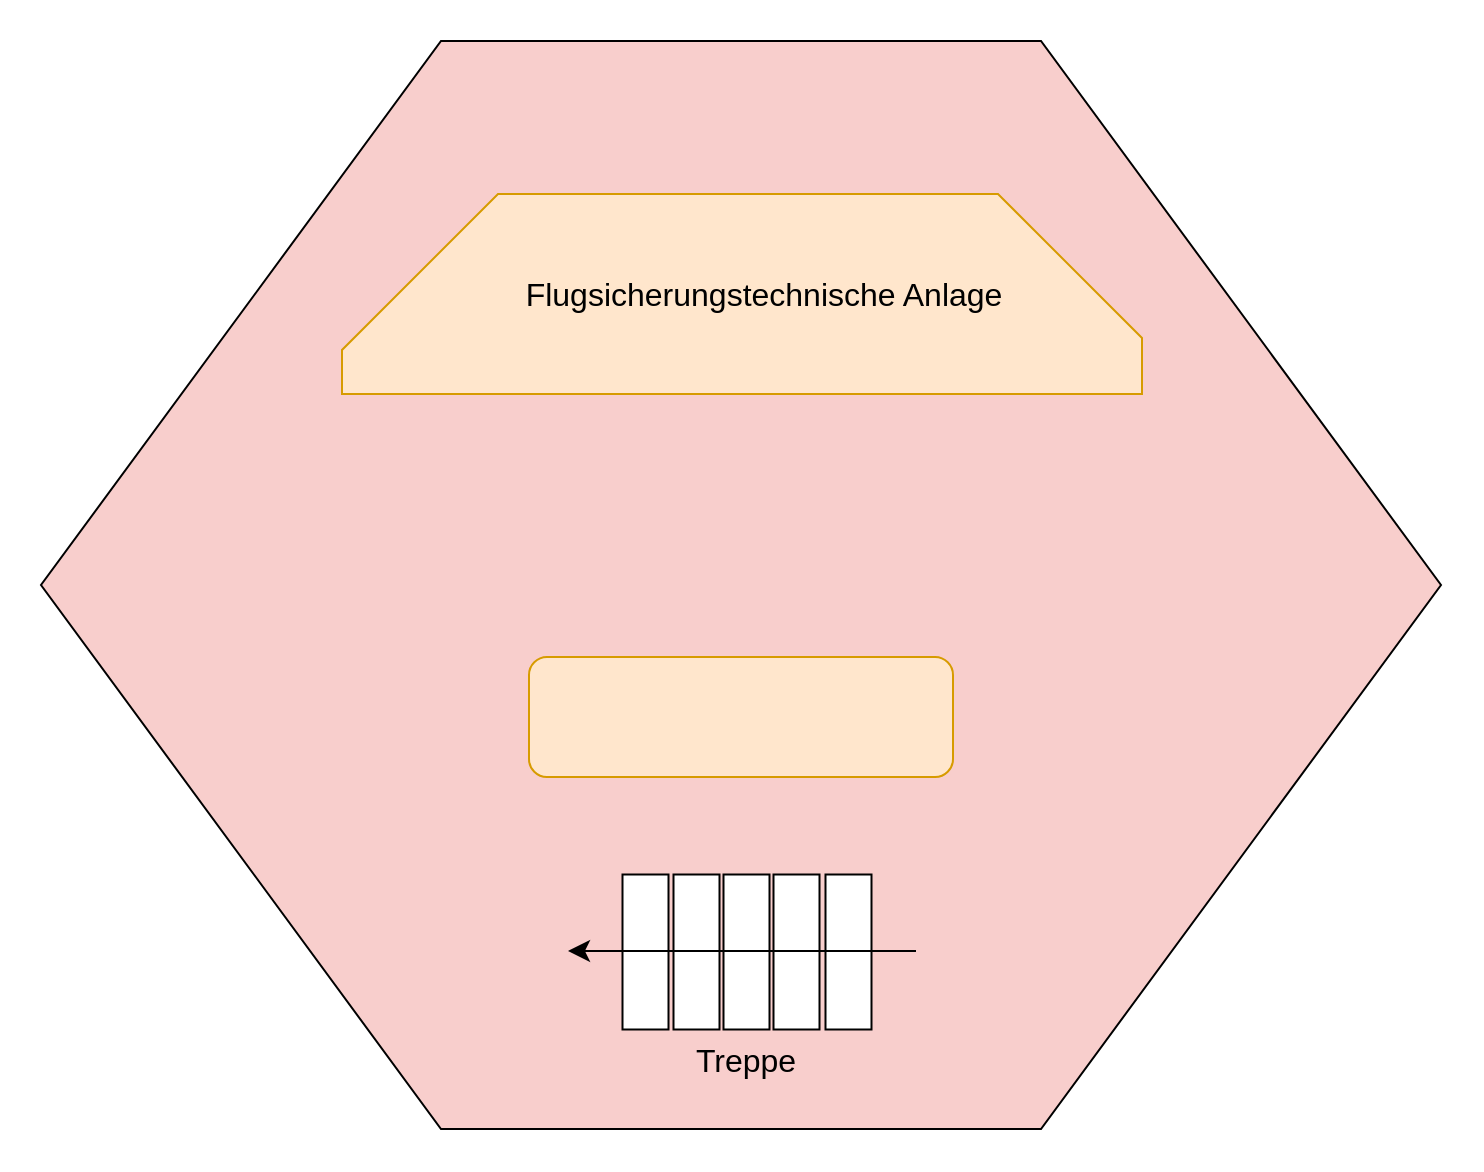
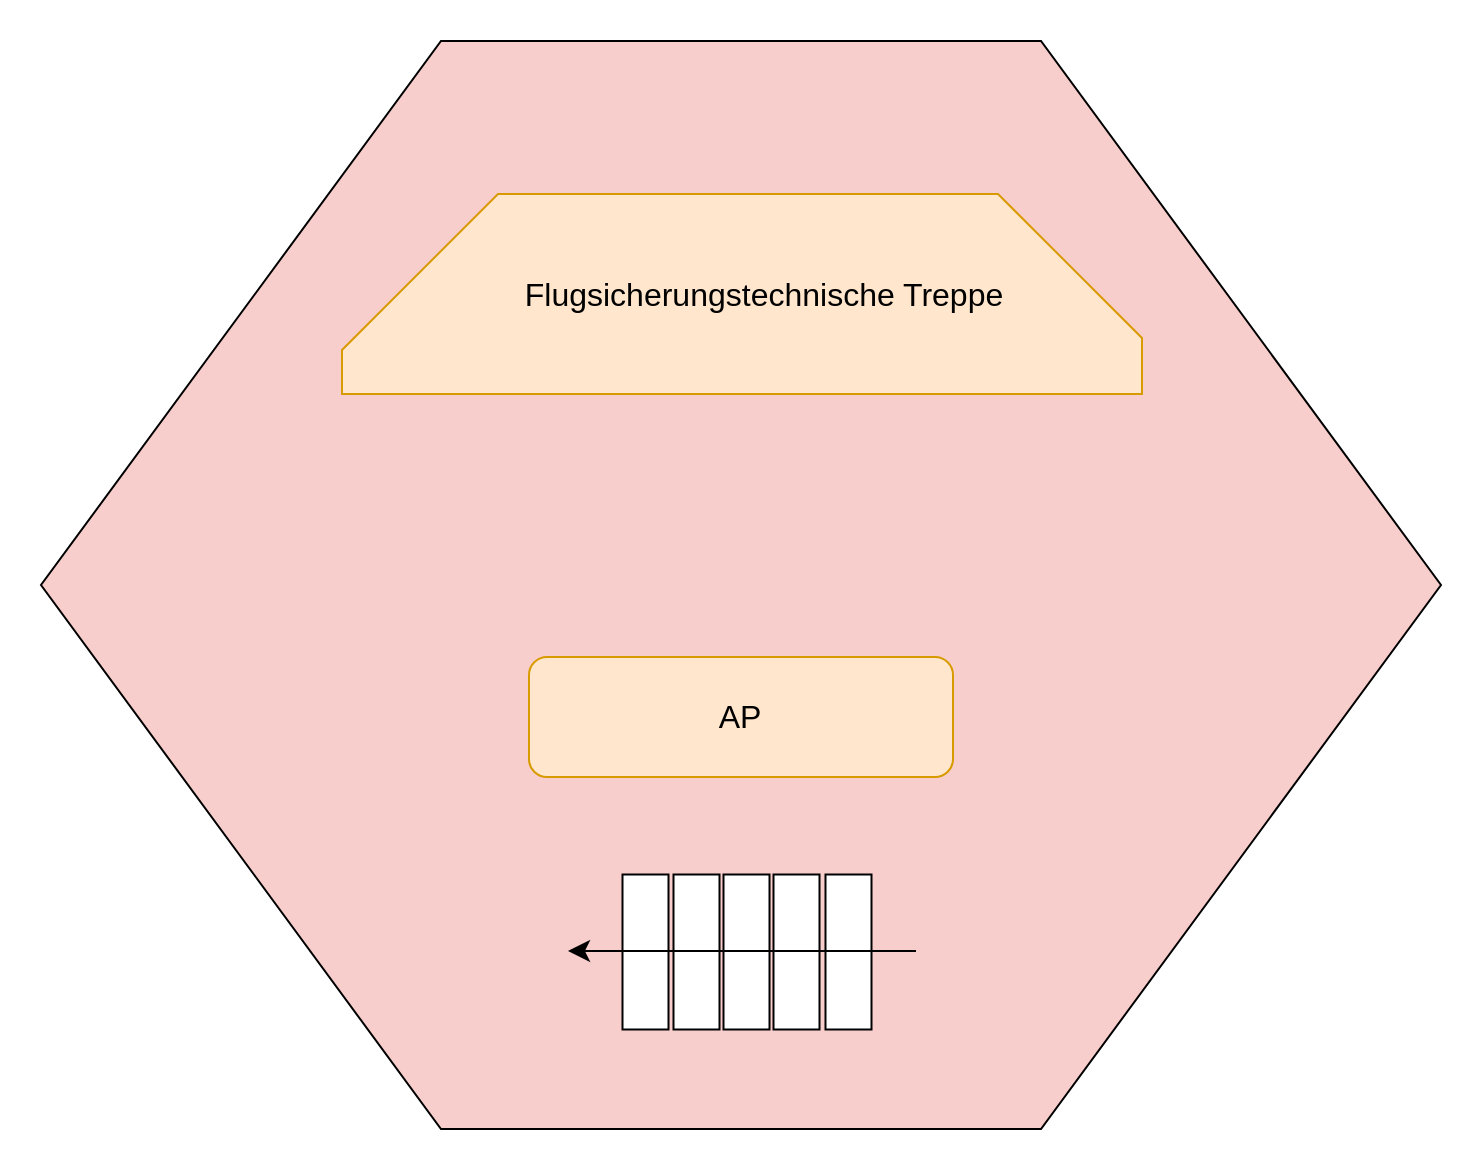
  <mxCell id="0" />
  <mxCell id="1" parent="0" />
  <mxCell id="2" value="" style="shape=hexagon;perimeter=hexagonPerimeter2;whiteSpace=wrap;html=1;fixedSize=1;size=200;fillColor=#f8cecc;strokeColor=#000000;" parent="1" vertex="1"><mxGeometry x="20" y="20" width="700" height="544" as="geometry" /></mxCell>
  <mxCell id="3" value="" style="shape=card;whiteSpace=wrap;html=1;rotation=90;size=78;flipV=1;fillColor=#ffe6cc;strokeColor=#d79b00;" vertex="1" parent="1"><mxGeometry x="221.5" y="45.5" width="100" height="202" as="geometry" /></mxCell>
  <mxCell id="4" value="" style="shape=card;whiteSpace=wrap;html=1;rotation=90;size=72;fillColor=#ffe6cc;strokeColor=#d79b00;" vertex="1" parent="1"><mxGeometry x="421" y="47" width="100" height="199" as="geometry" /></mxCell>
  <mxCell id="5" value="" style="whiteSpace=wrap;html=1;aspect=fixed;strokeColor=none;fillColor=#ffe6cc;" vertex="1" parent="1"><mxGeometry x="331.5" y="97" width="99" height="99" as="geometry" /></mxCell>
  <mxCell id="6" value="" style="rounded=1;whiteSpace=wrap;html=1;fillColor=#ffe6cc;strokeColor=#d79b00;" vertex="1" parent="1"><mxGeometry x="264" y="328" width="212" height="60" as="geometry" /></mxCell>
  <mxCell id="7" value="" style="rounded=0;whiteSpace=wrap;html=1;rotation=-90;" vertex="1" parent="1"><mxGeometry x="385" y="464" width="77.5" height="23" as="geometry" /></mxCell>
  <mxCell id="8" value="" style="rounded=0;whiteSpace=wrap;html=1;rotation=-90;" vertex="1" parent="1"><mxGeometry x="359" y="464" width="77.5" height="23" as="geometry" /></mxCell>
  <mxCell id="9" value="" style="rounded=0;whiteSpace=wrap;html=1;rotation=-90;" vertex="1" parent="1"><mxGeometry x="334" y="464" width="77.5" height="23" as="geometry" /></mxCell>
  <mxCell id="10" value="" style="rounded=0;whiteSpace=wrap;html=1;rotation=-90;" vertex="1" parent="1"><mxGeometry x="309" y="464" width="77.5" height="23" as="geometry" /></mxCell>
  <mxCell id="11" value="" style="rounded=0;whiteSpace=wrap;html=1;rotation=-90;" vertex="1" parent="1"><mxGeometry x="283.5" y="464" width="77.5" height="23" as="geometry" /></mxCell>
  <mxCell id="12" value="" style="endArrow=classic;html=1;rounded=0;fontSize=12;startSize=8;endSize=8;curved=1;" edge="1" parent="1"><mxGeometry width="50" height="50" relative="1" as="geometry"><mxPoint x="457.5" y="475" as="sourcePoint" /><mxPoint x="283.5" y="475" as="targetPoint" /></mxGeometry></mxCell>
- <mxCell id="13" value="Flugsicherungstechnische Anlage" style="text;strokeColor=none;fillColor=#ffe6cc;html=1;align=center;verticalAlign=middle;whiteSpace=wrap;rounded=0;fontSize=16;" vertex="1" parent="1"><mxGeometry x="243" y="131.5" width="278" height="30" as="geometry" /></mxCell>
- <mxCell id="15" value="Treppe" style="text;html=1;align=center;verticalAlign=middle;whiteSpace=wrap;rounded=0;fontSize=16;" vertex="1" parent="1"><mxGeometry x="289.75" y="520" width="166" height="19" as="geometry" /></mxCell>
+ <mxCell id="13" value="Flugsicherungstechnische Treppe" style="text;strokeColor=none;fillColor=#ffe6cc;html=1;align=center;verticalAlign=middle;whiteSpace=wrap;rounded=0;fontSize=16;" vertex="1" parent="1"><mxGeometry x="243" y="131.5" width="278" height="30" as="geometry" /></mxCell>
+ <mxCell id="14" value="AP" style="text;strokeColor=none;fillColor=#ffe6cc;html=1;align=center;verticalAlign=middle;whiteSpace=wrap;rounded=0;fontSize=16;" vertex="1" parent="1"><mxGeometry x="287" y="348.5" width="166" height="19" as="geometry" /></mxCell>
